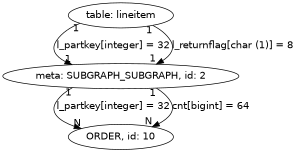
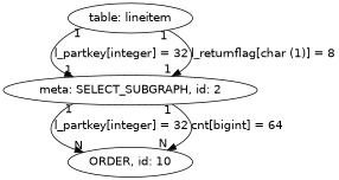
  digraph {
    fontname="DejaVu Sans"
    node [fontname="DejaVu Sans"]
    edge [headlabel=1 taillabel=1 fontname="DejaVu Sans"]
    "table: lineitem"
-   "meta: SELECT_SUBGRAPH, id: 2" [label="meta: SUBGRAPH_SUBGRAPH, id: 2"]
+   "meta: SELECT_SUBGRAPH, id: 2"
    "ORDER, id: 10"
    "table: lineitem" -> "meta: SELECT_SUBGRAPH, id: 2" [label="l_partkey[integer] = 32"]
    "table: lineitem" -> "meta: SELECT_SUBGRAPH, id: 2" [label="l_returnflag[char (1)] = 8"]
    "meta: SELECT_SUBGRAPH, id: 2" -> "ORDER, id: 10" [headlabel=N label="l_partkey[integer] = 32"]
    "meta: SELECT_SUBGRAPH, id: 2" -> "ORDER, id: 10" [headlabel=N label="cnt[bigint] = 64"]
  }
